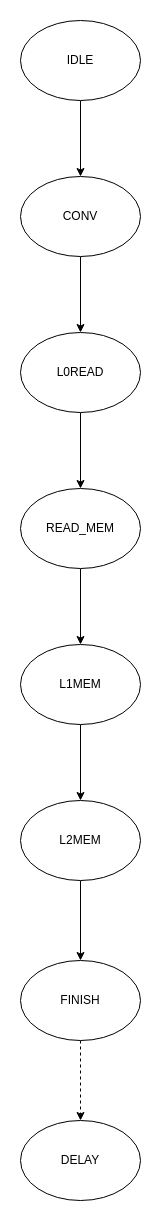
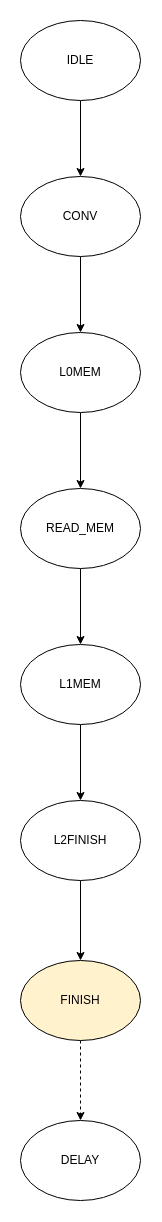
  <mxCell id="0" />
  <mxCell id="1" parent="0" />
  <mxCell id="2" style="edgeStyle=orthogonalEdgeStyle;rounded=0;orthogonalLoop=1;jettySize=auto;html=1;" edge="1" parent="1" source="3" target="5"><mxGeometry relative="1" as="geometry" /></mxCell>
  <mxCell id="3" value="IDLE" style="ellipse;whiteSpace=wrap;html=1;" vertex="1" parent="1"><mxGeometry x="20" y="20" width="120" height="80" as="geometry" /></mxCell>
  <mxCell id="4" style="edgeStyle=orthogonalEdgeStyle;rounded=0;orthogonalLoop=1;jettySize=auto;html=1;" edge="1" parent="1" source="5" target="7"><mxGeometry relative="1" as="geometry" /></mxCell>
  <mxCell id="5" value="CONV" style="ellipse;whiteSpace=wrap;html=1;" vertex="1" parent="1"><mxGeometry x="20" y="176" width="120" height="80" as="geometry" /></mxCell>
  <mxCell id="6" value="" style="edgeStyle=orthogonalEdgeStyle;rounded=0;orthogonalLoop=1;jettySize=auto;html=1;" edge="1" parent="1" source="7" target="9"><mxGeometry relative="1" as="geometry" /></mxCell>
- <mxCell id="7" value="L0READ" style="ellipse;whiteSpace=wrap;html=1;" vertex="1" parent="1"><mxGeometry x="20" y="332" width="120" height="80" as="geometry" /></mxCell>
+ <mxCell id="7" value="L0MEM" style="ellipse;whiteSpace=wrap;html=1;" vertex="1" parent="1"><mxGeometry x="20" y="332" width="120" height="80" as="geometry" /></mxCell>
  <mxCell id="8" value="" style="edgeStyle=orthogonalEdgeStyle;rounded=0;orthogonalLoop=1;jettySize=auto;html=1;" edge="1" parent="1" source="9" target="11"><mxGeometry relative="1" as="geometry" /></mxCell>
  <mxCell id="9" value="READ_MEM" style="ellipse;whiteSpace=wrap;html=1;" vertex="1" parent="1"><mxGeometry x="20" y="488" width="120" height="80" as="geometry" /></mxCell>
  <mxCell id="10" value="" style="edgeStyle=orthogonalEdgeStyle;rounded=0;orthogonalLoop=1;jettySize=auto;html=1;" edge="1" parent="1" source="11" target="13"><mxGeometry relative="1" as="geometry" /></mxCell>
  <mxCell id="11" value="L1MEM" style="ellipse;whiteSpace=wrap;html=1;" vertex="1" parent="1"><mxGeometry x="20" y="644" width="120" height="80" as="geometry" /></mxCell>
  <mxCell id="12" value="" style="edgeStyle=orthogonalEdgeStyle;rounded=0;orthogonalLoop=1;jettySize=auto;html=1;" edge="1" parent="1" source="13" target="15"><mxGeometry relative="1" as="geometry" /></mxCell>
- <mxCell id="13" value="L2MEM" style="ellipse;whiteSpace=wrap;html=1;" vertex="1" parent="1"><mxGeometry x="20" y="800" width="120" height="80" as="geometry" /></mxCell>
+ <mxCell id="13" value="L2FINISH" style="ellipse;whiteSpace=wrap;html=1;" vertex="1" parent="1"><mxGeometry x="20" y="800" width="120" height="80" as="geometry" /></mxCell>
  <mxCell id="14" value="" style="edgeStyle=orthogonalEdgeStyle;rounded=0;orthogonalLoop=1;jettySize=auto;html=1;dashed=1;" edge="1" parent="1" source="15" target="16"><mxGeometry relative="1" as="geometry" /></mxCell>
- <mxCell id="15" value="FINISH" style="ellipse;whiteSpace=wrap;html=1;" vertex="1" parent="1"><mxGeometry x="20" y="960" width="120" height="80" as="geometry" /></mxCell>
+ <mxCell id="15" value="FINISH" style="ellipse;whiteSpace=wrap;html=1;fillColor=#fff2cc;" vertex="1" parent="1"><mxGeometry x="20" y="960" width="120" height="80" as="geometry" /></mxCell>
  <mxCell id="16" value="DELAY" style="ellipse;whiteSpace=wrap;html=1;" vertex="1" parent="1"><mxGeometry x="20" y="1120" width="120" height="80" as="geometry" /></mxCell>
